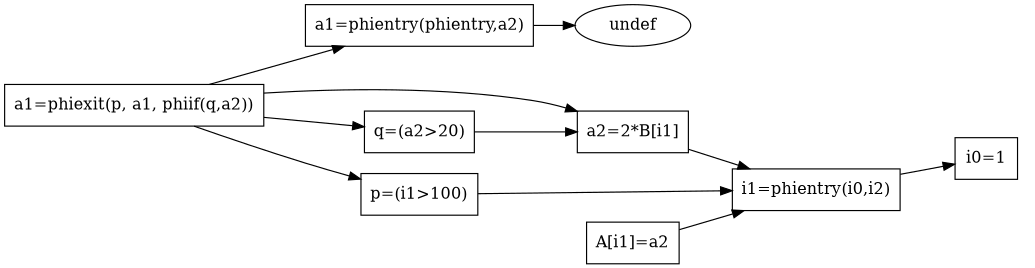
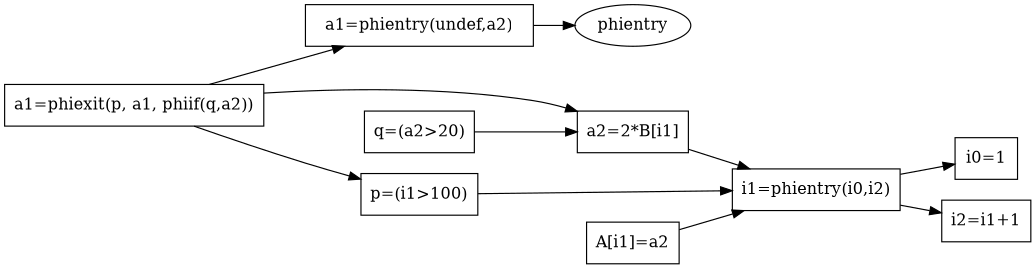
  digraph {
    rankdir=LR
    node [shape=rectangle]
    n1 [label="i0=1"]
-   n2 [label="a1=phientry(phientry,a2)"]
-   undef [shape=""]
+   n2 [label="a1=phientry(undef,a2)"]
+   undef [label=phientry shape=""]
    n4 [label="a2=2*B[i1]"]
    n5 [label="i1=phientry(i0,i2)"]
+   n6 [label="i2=i1+1"]
    n7 [label="p=(i1>100)"]
    n8 [label="A[i1]=a2"]
    n9 [label="q=(a2>20)"]
    n10 [label="a1=phiexit(p, a1, phiif(q,a2))"]
    n2 -> undef
    n4 -> n5
    n5 -> n1
+   n5 -> n6
    n7 -> n5
    n8 -> n5
    n9 -> n4
    n10 -> n2
    n10 -> n4
    n10 -> n7
-   n10 -> n9
  }
